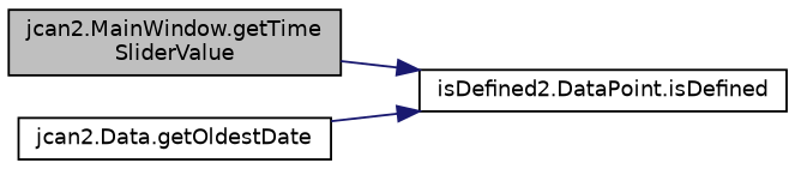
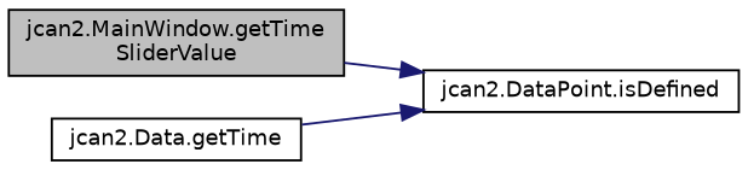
  digraph {
    rankdir=LR
    node [color=black fillcolor=white fontname=Helvetica fontsize=10 shape=record style=filled]
    edge [color=midnightblue fontname=Helvetica fontsize=10 labelfontname=Helvetica labelfontsize=10 style=solid]
    n1 [fillcolor=grey75 fontcolor=black height=0.2 label="jcan2.MainWindow.getTime\lSliderValue" width=0.4]
-   n2 [height=0.2 label="isDefined2.DataPoint.isDefined" width=0.4]
-   n3 [height=0.2 label="jcan2.Data.getOldestDate" width=0.4]
+   n2 [height=0.2 label="jcan2.DataPoint.isDefined" width=0.4]
+   n3 [height=0.2 label="jcan2.Data.getTime" width=0.4]
    n1 -> n2
    n3 -> n2
  }
